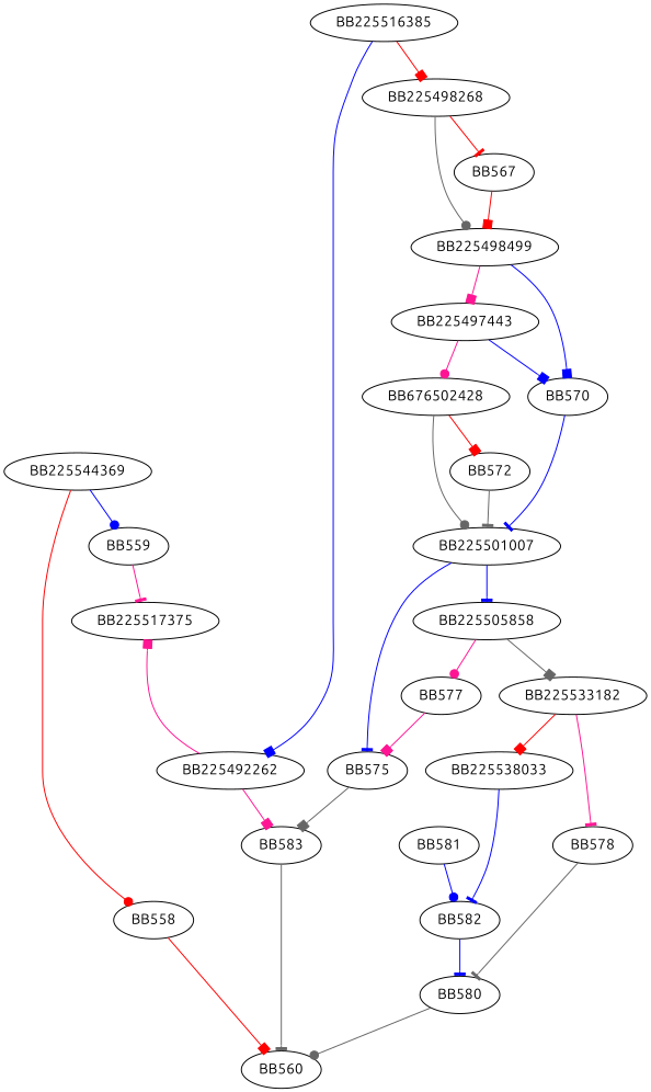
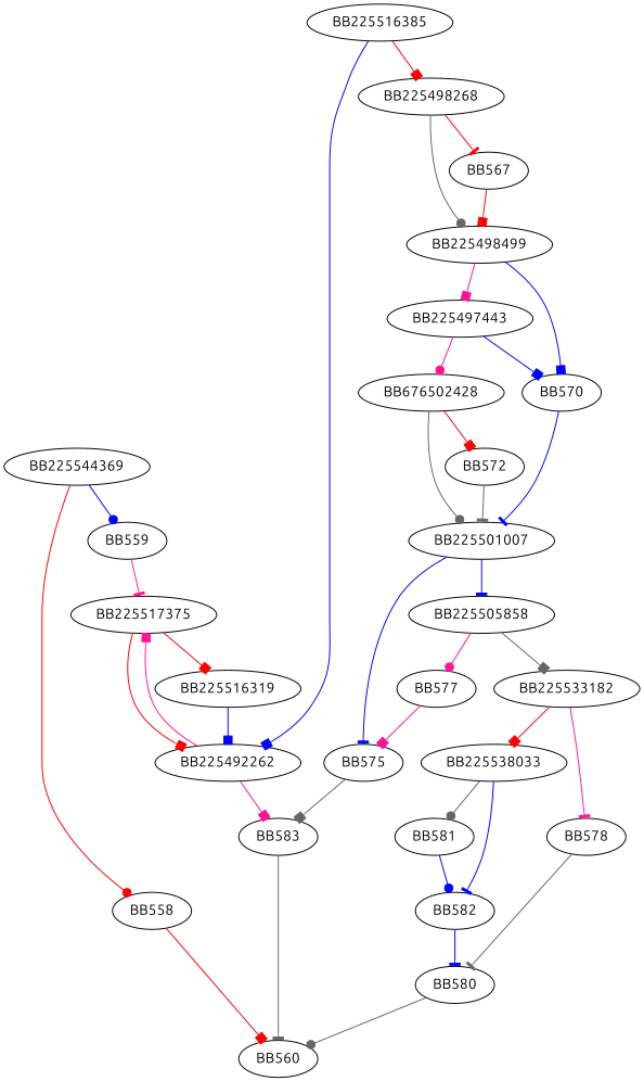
  digraph {
    fontname=Ubuntu
    node [fontname=Ubuntu]
    edge [arrowhead=box color=blue fontname=Ubuntu]
    BB225544369
    BB558
    BB559
    BB560
    BB225517375
+   BB225516319
    BB225492262
    BB583
    BB225516385
    BB225498268
    BB567
    BB225498499
    BB225497443
    BB570
    BB676502428
    BB225501007
    BB572
    BB225505858
    BB575
    BB225533182
    BB577
    BB578
    BB225538033
    BB580
    BB581
    BB582
    BB225544369 -> BB558 [arrowhead=dot color=red]
    BB225544369 -> BB559 [arrowhead=dot]
    BB558 -> BB560 [color=red]
    BB559 -> BB225517375 [arrowhead=tee color=deeppink]
+   BB225517375 -> BB225516319 [color=red]
+   BB225517375 -> BB225492262 [color=red]
+   BB225516319 -> BB225492262
    BB225492262 -> BB225517375 [color=deeppink]
    BB225492262 -> BB583 [color=deeppink]
    BB583 -> BB560 [arrowhead=tee color=gray40]
    BB225516385 -> BB225492262
    BB225516385 -> BB225498268 [color=red]
    BB225498268 -> BB567 [arrowhead=tee color=red]
    BB225498268 -> BB225498499 [arrowhead=dot color=gray40]
    BB567 -> BB225498499 [color=red]
    BB225498499 -> BB225497443 [color=deeppink]
    BB225498499 -> BB570
    BB225497443 -> BB570
    BB225497443 -> BB676502428 [arrowhead=dot color=deeppink]
    BB570 -> BB225501007 [arrowhead=tee]
    BB676502428 -> BB225501007 [arrowhead=dot color=gray40]
    BB676502428 -> BB572 [color=red]
    BB225501007 -> BB225505858 [arrowhead=tee]
    BB225501007 -> BB575 [arrowhead=tee]
    BB572 -> BB225501007 [arrowhead=tee color=gray40]
    BB225505858 -> BB225533182 [color=gray40]
    BB225505858 -> BB577 [arrowhead=dot color=deeppink]
    BB575 -> BB583 [color=gray40]
    BB225533182 -> BB578 [arrowhead=tee color=deeppink]
    BB225533182 -> BB225538033 [color=red]
    BB577 -> BB575 [color=deeppink]
    BB578 -> BB580 [arrowhead=tee color=gray40]
+   BB225538033 -> BB581 [arrowhead=dot color=gray40]
    BB225538033 -> BB582 [arrowhead=tee]
    BB580 -> BB560 [arrowhead=dot color=gray40]
    BB581 -> BB582 [arrowhead=dot]
    BB582 -> BB580 [arrowhead=tee]
  }
